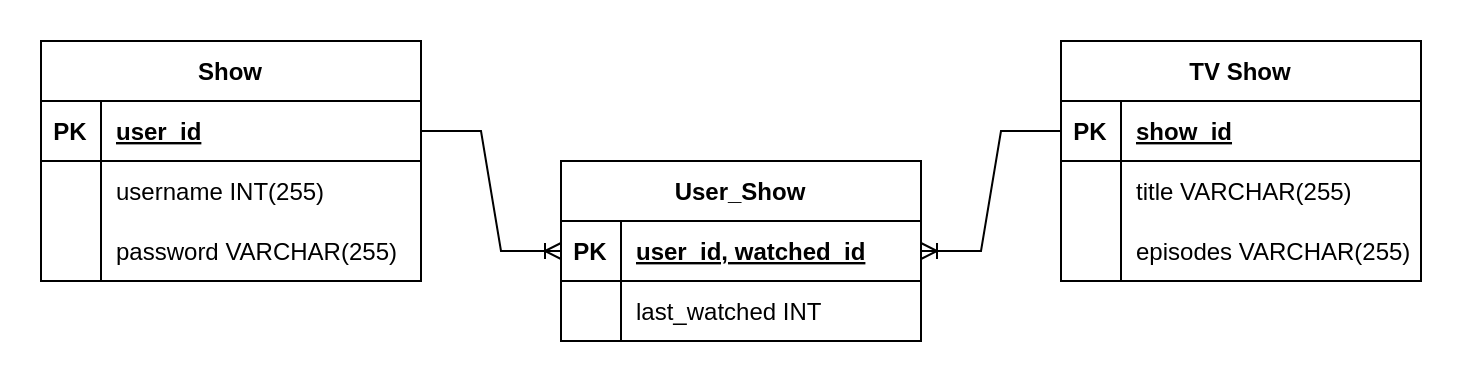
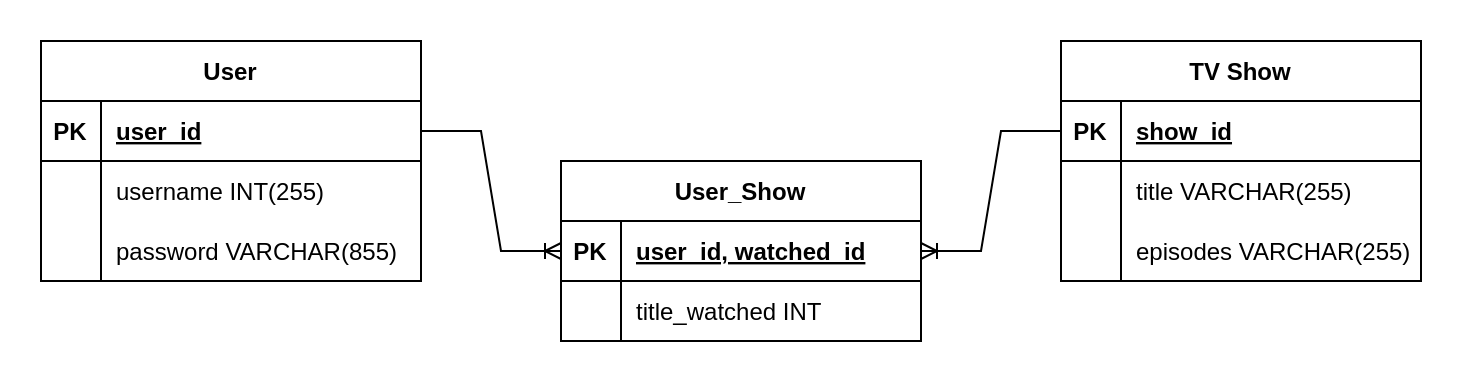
  <mxCell id="0" />
  <mxCell id="1" parent="0" />
- <mxCell id="2" value="Show" style="shape=table;startSize=30;container=1;collapsible=1;childLayout=tableLayout;fixedRows=1;rowLines=0;fontStyle=1;align=center;resizeLast=1;" vertex="1" parent="1"><mxGeometry x="20" y="20" width="190" height="120" as="geometry" /></mxCell>
+ <mxCell id="2" value="User" style="shape=table;startSize=30;container=1;collapsible=1;childLayout=tableLayout;fixedRows=1;rowLines=0;fontStyle=1;align=center;resizeLast=1;" vertex="1" parent="1"><mxGeometry x="20" y="20" width="190" height="120" as="geometry" /></mxCell>
  <mxCell id="3" value="" style="shape=tableRow;horizontal=0;startSize=0;swimlaneHead=0;swimlaneBody=0;fillColor=none;collapsible=0;dropTarget=0;points=[[0,0.5],[1,0.5]];portConstraint=eastwest;top=0;left=0;right=0;bottom=1;" vertex="1" parent="2"><mxGeometry y="30" width="190" height="30" as="geometry" /></mxCell>
  <mxCell id="4" value="PK" style="shape=partialRectangle;connectable=0;fillColor=none;top=0;left=0;bottom=0;right=0;fontStyle=1;overflow=hidden;" vertex="1" parent="3"><mxGeometry width="30" height="30" as="geometry"><mxRectangle width="30" height="30" as="alternateBounds" /></mxGeometry></mxCell>
  <mxCell id="5" value="user_id" style="shape=partialRectangle;connectable=0;fillColor=none;top=0;left=0;bottom=0;right=0;align=left;spacingLeft=6;fontStyle=5;overflow=hidden;" vertex="1" parent="3"><mxGeometry x="30" width="160" height="30" as="geometry"><mxRectangle width="160" height="30" as="alternateBounds" /></mxGeometry></mxCell>
  <mxCell id="6" value="" style="shape=tableRow;horizontal=0;startSize=0;swimlaneHead=0;swimlaneBody=0;fillColor=none;collapsible=0;dropTarget=0;points=[[0,0.5],[1,0.5]];portConstraint=eastwest;top=0;left=0;right=0;bottom=0;" vertex="1" parent="2"><mxGeometry y="60" width="190" height="30" as="geometry" /></mxCell>
  <mxCell id="7" value="" style="shape=partialRectangle;connectable=0;fillColor=none;top=0;left=0;bottom=0;right=0;editable=1;overflow=hidden;" vertex="1" parent="6"><mxGeometry width="30" height="30" as="geometry"><mxRectangle width="30" height="30" as="alternateBounds" /></mxGeometry></mxCell>
  <mxCell id="8" value="username INT(255)" style="shape=partialRectangle;connectable=0;fillColor=none;top=0;left=0;bottom=0;right=0;align=left;spacingLeft=6;overflow=hidden;" vertex="1" parent="6"><mxGeometry x="30" width="160" height="30" as="geometry"><mxRectangle width="160" height="30" as="alternateBounds" /></mxGeometry></mxCell>
  <mxCell id="9" value="" style="shape=tableRow;horizontal=0;startSize=0;swimlaneHead=0;swimlaneBody=0;fillColor=none;collapsible=0;dropTarget=0;points=[[0,0.5],[1,0.5]];portConstraint=eastwest;top=0;left=0;right=0;bottom=0;" vertex="1" parent="2"><mxGeometry y="90" width="190" height="30" as="geometry" /></mxCell>
  <mxCell id="10" value="" style="shape=partialRectangle;connectable=0;fillColor=none;top=0;left=0;bottom=0;right=0;editable=1;overflow=hidden;" vertex="1" parent="9"><mxGeometry width="30" height="30" as="geometry"><mxRectangle width="30" height="30" as="alternateBounds" /></mxGeometry></mxCell>
- <mxCell id="11" value="password VARCHAR(255)" style="shape=partialRectangle;connectable=0;fillColor=none;top=0;left=0;bottom=0;right=0;align=left;spacingLeft=6;overflow=hidden;" vertex="1" parent="9"><mxGeometry x="30" width="160" height="30" as="geometry"><mxRectangle width="160" height="30" as="alternateBounds" /></mxGeometry></mxCell>
+ <mxCell id="11" value="password VARCHAR(855)" style="shape=partialRectangle;connectable=0;fillColor=none;top=0;left=0;bottom=0;right=0;align=left;spacingLeft=6;overflow=hidden;" vertex="1" parent="9"><mxGeometry x="30" width="160" height="30" as="geometry"><mxRectangle width="160" height="30" as="alternateBounds" /></mxGeometry></mxCell>
  <mxCell id="12" value="TV Show" style="shape=table;startSize=30;container=1;collapsible=1;childLayout=tableLayout;fixedRows=1;rowLines=0;fontStyle=1;align=center;resizeLast=1;" vertex="1" parent="1"><mxGeometry x="530" y="20" width="180" height="120" as="geometry" /></mxCell>
  <mxCell id="13" value="" style="shape=tableRow;horizontal=0;startSize=0;swimlaneHead=0;swimlaneBody=0;fillColor=none;collapsible=0;dropTarget=0;points=[[0,0.5],[1,0.5]];portConstraint=eastwest;top=0;left=0;right=0;bottom=1;" vertex="1" parent="12"><mxGeometry y="30" width="180" height="30" as="geometry" /></mxCell>
  <mxCell id="14" value="PK" style="shape=partialRectangle;connectable=0;fillColor=none;top=0;left=0;bottom=0;right=0;fontStyle=1;overflow=hidden;" vertex="1" parent="13"><mxGeometry width="30" height="30" as="geometry"><mxRectangle width="30" height="30" as="alternateBounds" /></mxGeometry></mxCell>
  <mxCell id="15" value="show_id" style="shape=partialRectangle;connectable=0;fillColor=none;top=0;left=0;bottom=0;right=0;align=left;spacingLeft=6;fontStyle=5;overflow=hidden;" vertex="1" parent="13"><mxGeometry x="30" width="150" height="30" as="geometry"><mxRectangle width="150" height="30" as="alternateBounds" /></mxGeometry></mxCell>
  <mxCell id="16" value="" style="shape=tableRow;horizontal=0;startSize=0;swimlaneHead=0;swimlaneBody=0;fillColor=none;collapsible=0;dropTarget=0;points=[[0,0.5],[1,0.5]];portConstraint=eastwest;top=0;left=0;right=0;bottom=0;" vertex="1" parent="12"><mxGeometry y="60" width="180" height="30" as="geometry" /></mxCell>
  <mxCell id="17" value="" style="shape=partialRectangle;connectable=0;fillColor=none;top=0;left=0;bottom=0;right=0;editable=1;overflow=hidden;" vertex="1" parent="16"><mxGeometry width="30" height="30" as="geometry"><mxRectangle width="30" height="30" as="alternateBounds" /></mxGeometry></mxCell>
  <mxCell id="18" value="title VARCHAR(255)" style="shape=partialRectangle;connectable=0;fillColor=none;top=0;left=0;bottom=0;right=0;align=left;spacingLeft=6;overflow=hidden;" vertex="1" parent="16"><mxGeometry x="30" width="150" height="30" as="geometry"><mxRectangle width="150" height="30" as="alternateBounds" /></mxGeometry></mxCell>
  <mxCell id="19" value="" style="shape=tableRow;horizontal=0;startSize=0;swimlaneHead=0;swimlaneBody=0;fillColor=none;collapsible=0;dropTarget=0;points=[[0,0.5],[1,0.5]];portConstraint=eastwest;top=0;left=0;right=0;bottom=0;" vertex="1" parent="12"><mxGeometry y="90" width="180" height="30" as="geometry" /></mxCell>
  <mxCell id="20" value="" style="shape=partialRectangle;connectable=0;fillColor=none;top=0;left=0;bottom=0;right=0;editable=1;overflow=hidden;" vertex="1" parent="19"><mxGeometry width="30" height="30" as="geometry"><mxRectangle width="30" height="30" as="alternateBounds" /></mxGeometry></mxCell>
  <mxCell id="21" value="episodes VARCHAR(255)" style="shape=partialRectangle;connectable=0;fillColor=none;top=0;left=0;bottom=0;right=0;align=left;spacingLeft=6;overflow=hidden;" vertex="1" parent="19"><mxGeometry x="30" width="150" height="30" as="geometry"><mxRectangle width="150" height="30" as="alternateBounds" /></mxGeometry></mxCell>
  <mxCell id="22" value="User_Show" style="shape=table;startSize=30;container=1;collapsible=1;childLayout=tableLayout;fixedRows=1;rowLines=0;fontStyle=1;align=center;resizeLast=1;" vertex="1" parent="1"><mxGeometry x="280" y="80" width="180" height="90" as="geometry" /></mxCell>
  <mxCell id="23" value="" style="shape=tableRow;horizontal=0;startSize=0;swimlaneHead=0;swimlaneBody=0;fillColor=none;collapsible=0;dropTarget=0;points=[[0,0.5],[1,0.5]];portConstraint=eastwest;top=0;left=0;right=0;bottom=1;" vertex="1" parent="22"><mxGeometry y="30" width="180" height="30" as="geometry" /></mxCell>
  <mxCell id="24" value="PK" style="shape=partialRectangle;connectable=0;fillColor=none;top=0;left=0;bottom=0;right=0;fontStyle=1;overflow=hidden;" vertex="1" parent="23"><mxGeometry width="30" height="30" as="geometry"><mxRectangle width="30" height="30" as="alternateBounds" /></mxGeometry></mxCell>
  <mxCell id="25" value="user_id, watched_id" style="shape=partialRectangle;connectable=0;fillColor=none;top=0;left=0;bottom=0;right=0;align=left;spacingLeft=6;fontStyle=5;overflow=hidden;" vertex="1" parent="23"><mxGeometry x="30" width="150" height="30" as="geometry"><mxRectangle width="150" height="30" as="alternateBounds" /></mxGeometry></mxCell>
  <mxCell id="26" value="" style="shape=tableRow;horizontal=0;startSize=0;swimlaneHead=0;swimlaneBody=0;fillColor=none;collapsible=0;dropTarget=0;points=[[0,0.5],[1,0.5]];portConstraint=eastwest;top=0;left=0;right=0;bottom=0;" vertex="1" parent="22"><mxGeometry y="60" width="180" height="30" as="geometry" /></mxCell>
  <mxCell id="27" value="" style="shape=partialRectangle;connectable=0;fillColor=none;top=0;left=0;bottom=0;right=0;editable=1;overflow=hidden;" vertex="1" parent="26"><mxGeometry width="30" height="30" as="geometry"><mxRectangle width="30" height="30" as="alternateBounds" /></mxGeometry></mxCell>
- <mxCell id="28" value="last_watched INT" style="shape=partialRectangle;connectable=0;fillColor=none;top=0;left=0;bottom=0;right=0;align=left;spacingLeft=6;overflow=hidden;" vertex="1" parent="26"><mxGeometry x="30" width="150" height="30" as="geometry"><mxRectangle width="150" height="30" as="alternateBounds" /></mxGeometry></mxCell>
+ <mxCell id="28" value="title_watched INT" style="shape=partialRectangle;connectable=0;fillColor=none;top=0;left=0;bottom=0;right=0;align=left;spacingLeft=6;overflow=hidden;" vertex="1" parent="26"><mxGeometry x="30" width="150" height="30" as="geometry"><mxRectangle width="150" height="30" as="alternateBounds" /></mxGeometry></mxCell>
  <mxCell id="29" value="" style="edgeStyle=entityRelationEdgeStyle;fontSize=12;html=1;endArrow=ERoneToMany;rounded=0;entryX=0;entryY=0.5;entryDx=0;entryDy=0;exitX=1;exitY=0.5;exitDx=0;exitDy=0;" edge="1" parent="1" source="3" target="23"><mxGeometry width="100" height="100" relative="1" as="geometry"><mxPoint x="60" y="40" as="sourcePoint" /><mxPoint x="230" y="50" as="targetPoint" /></mxGeometry></mxCell>
  <mxCell id="30" value="" style="edgeStyle=entityRelationEdgeStyle;fontSize=12;html=1;endArrow=ERoneToMany;rounded=0;entryX=1;entryY=0.5;entryDx=0;entryDy=0;exitX=0;exitY=0.5;exitDx=0;exitDy=0;" edge="1" parent="1" source="13" target="23"><mxGeometry width="100" height="100" relative="1" as="geometry"><mxPoint x="330" y="130" as="sourcePoint" /><mxPoint x="430" y="30" as="targetPoint" /></mxGeometry></mxCell>
